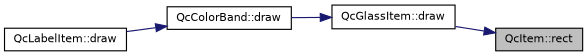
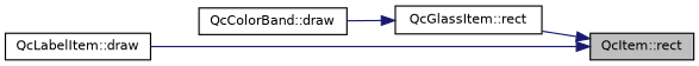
  digraph {
    rankdir=RL
    node [color=black fillcolor=white fontname=Helvetica fontsize=10 shape=record style=filled]
    edge [color=midnightblue dir=back fontname=Helvetica fontsize=10 labelfontname=Helvetica labelfontsize=10 style=solid]
    n1 [fillcolor=grey75 fontcolor=black height=0.2 label="QcItem::rect" width=0.4]
-   n2 [height=0.2 label="QcGlassItem::draw" width=0.4]
+   n2 [height=0.2 label="QcGlassItem::rect" width=0.4]
    n3 [height=0.2 label="QcLabelItem::draw" width=0.4]
    n4 [height=0.2 label="QcColorBand::draw" width=0.4]
    n1 -> n2
-   n4 -> n3
+   n1 -> n3
    n2 -> n4
  }
